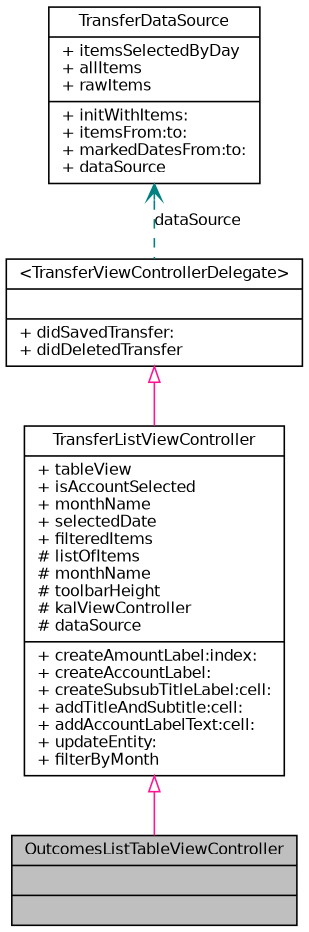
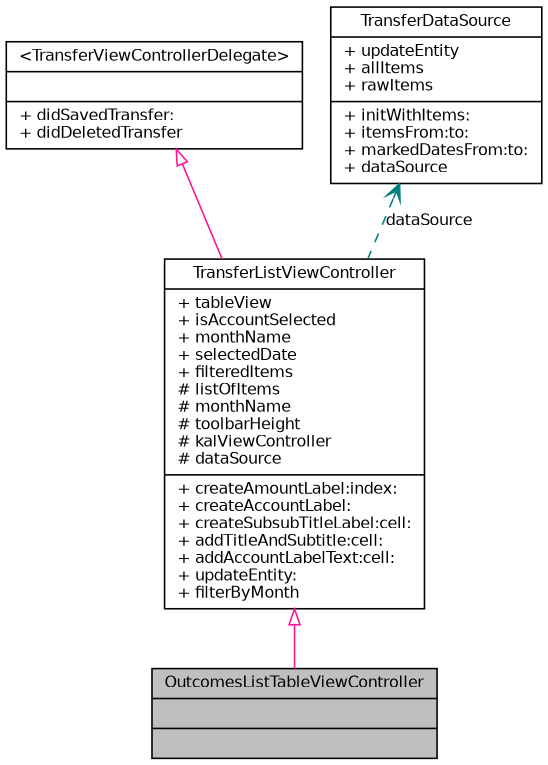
  digraph {
    node [color=black fillcolor=white fontname=Helvetica fontsize=10 shape=record style=filled]
    edge [arrowtail=empty color=deeppink dir=back fontname=Helvetica fontsize=10 labelfontname=Helvetica labelfontsize=10 style=solid]
    n1 [fillcolor=grey75 fontcolor=black height=0.2 label="{OutcomesListTableViewController\n||}" width=0.4]
    n2 [height=0.2 label="{TransferListViewController\n|+ tableView\l+ isAccountSelected\l+ monthName\l+ selectedDate\l+ filteredItems\l# listOfItems\l# monthName\l# toolbarHeight\l# kalViewController\l# dataSource\l|+ createAmountLabel:index:\l+ createAccountLabel:\l+ createSubsubTitleLabel:cell:\l+ addTitleAndSubtitle:cell:\l+ addAccountLabelText:cell:\l+ updateEntity:\l+ filterByMonth\l}" width=0.4]
    n3 [height=0.2 label="{\<TransferViewControllerDelegate\>\n||+ didSavedTransfer:\l+ didDeletedTransfer\l}" width=0.4]
-   n4 [height=0.2 label="{TransferDataSource\n|+ itemsSelectedByDay\l+ allItems\l+ rawItems\l|+ initWithItems:\l+ itemsFrom:to:\l+ markedDatesFrom:to:\l+ dataSource\l}" width=0.4]
+   n4 [height=0.2 label="{TransferDataSource\n|+ updateEntity\l+ allItems\l+ rawItems\l|+ initWithItems:\l+ itemsFrom:to:\l+ markedDatesFrom:to:\l+ dataSource\l}" width=0.4]
    n2 -> n1
    n3 -> n2
-   n4 -> n3 [arrowtail=open color=teal label=dataSource style=dashed]
+   n4 -> n2 [arrowtail=open color=teal label=dataSource style=dashed]
  }
